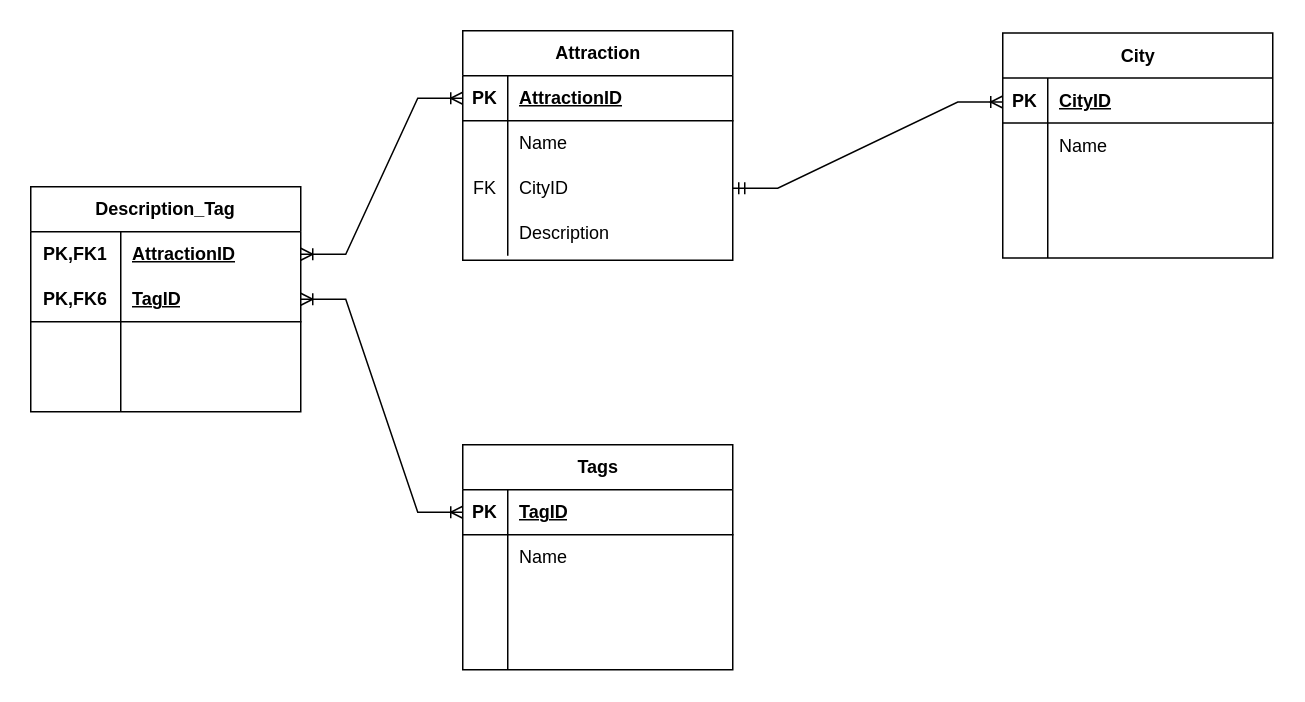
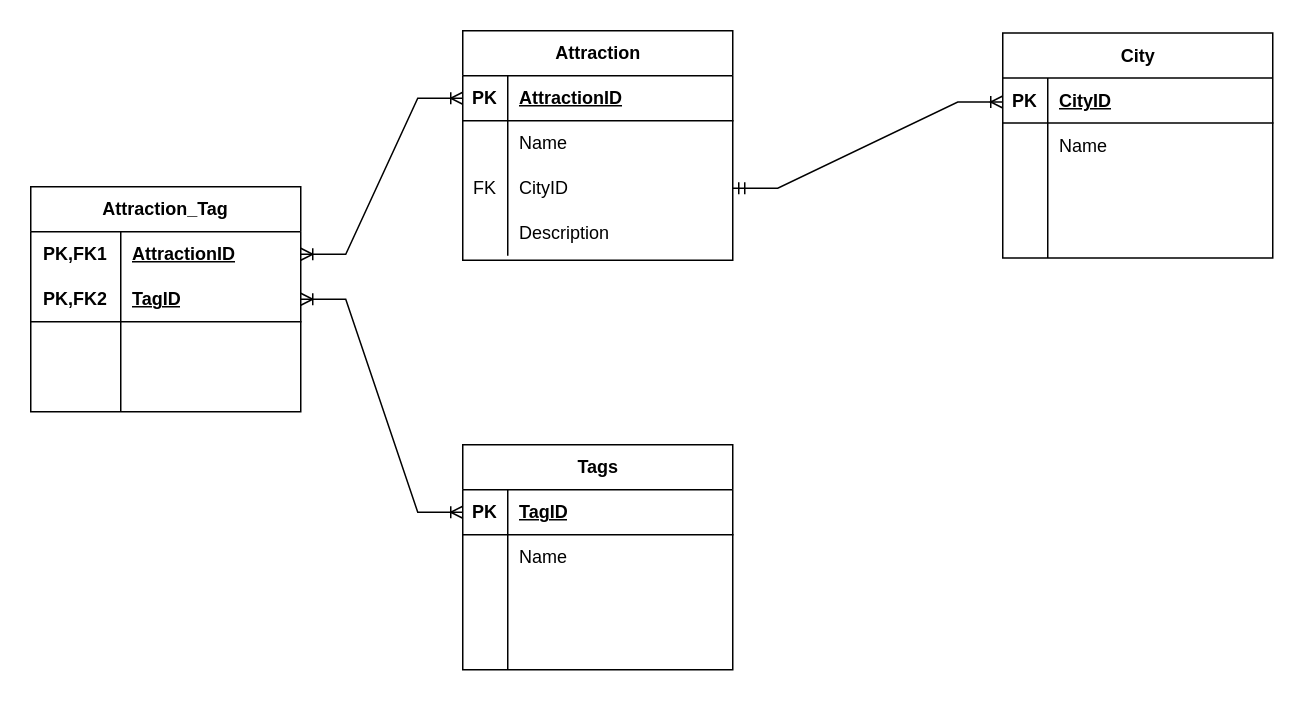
  <mxCell id="0" />
  <mxCell id="1" parent="0" />
  <mxCell id="2" value="Attraction" style="shape=table;startSize=30;container=1;collapsible=1;childLayout=tableLayout;fixedRows=1;rowLines=0;fontStyle=1;align=center;resizeLast=1;html=1;" parent="1" vertex="1"><mxGeometry x="308" y="20" width="180" height="153" as="geometry" /></mxCell>
  <mxCell id="3" value="" style="shape=tableRow;horizontal=0;startSize=0;swimlaneHead=0;swimlaneBody=0;fillColor=none;collapsible=0;dropTarget=0;points=[[0,0.5],[1,0.5]];portConstraint=eastwest;top=0;left=0;right=0;bottom=1;" parent="2" vertex="1"><mxGeometry y="30" width="180" height="30" as="geometry" /></mxCell>
  <mxCell id="4" value="PK" style="shape=partialRectangle;connectable=0;fillColor=none;top=0;left=0;bottom=0;right=0;fontStyle=1;overflow=hidden;whiteSpace=wrap;html=1;" parent="3" vertex="1"><mxGeometry width="30" height="30" as="geometry"><mxRectangle width="30" height="30" as="alternateBounds" /></mxGeometry></mxCell>
  <mxCell id="5" value="AttractionID" style="shape=partialRectangle;connectable=0;fillColor=none;top=0;left=0;bottom=0;right=0;align=left;spacingLeft=6;fontStyle=5;overflow=hidden;whiteSpace=wrap;html=1;" parent="3" vertex="1"><mxGeometry x="30" width="150" height="30" as="geometry"><mxRectangle width="150" height="30" as="alternateBounds" /></mxGeometry></mxCell>
  <mxCell id="6" value="" style="shape=tableRow;horizontal=0;startSize=0;swimlaneHead=0;swimlaneBody=0;fillColor=none;collapsible=0;dropTarget=0;points=[[0,0.5],[1,0.5]];portConstraint=eastwest;top=0;left=0;right=0;bottom=0;" parent="2" vertex="1"><mxGeometry y="60" width="180" height="30" as="geometry" /></mxCell>
  <mxCell id="7" value="" style="shape=partialRectangle;connectable=0;fillColor=none;top=0;left=0;bottom=0;right=0;editable=1;overflow=hidden;whiteSpace=wrap;html=1;" parent="6" vertex="1"><mxGeometry width="30" height="30" as="geometry"><mxRectangle width="30" height="30" as="alternateBounds" /></mxGeometry></mxCell>
  <mxCell id="8" value="Name" style="shape=partialRectangle;connectable=0;fillColor=none;top=0;left=0;bottom=0;right=0;align=left;spacingLeft=6;overflow=hidden;whiteSpace=wrap;html=1;" parent="6" vertex="1"><mxGeometry x="30" width="150" height="30" as="geometry"><mxRectangle width="150" height="30" as="alternateBounds" /></mxGeometry></mxCell>
  <mxCell id="9" value="" style="shape=tableRow;horizontal=0;startSize=0;swimlaneHead=0;swimlaneBody=0;fillColor=none;collapsible=0;dropTarget=0;points=[[0,0.5],[1,0.5]];portConstraint=eastwest;top=0;left=0;right=0;bottom=0;" parent="2" vertex="1"><mxGeometry y="90" width="180" height="30" as="geometry" /></mxCell>
  <mxCell id="10" value="FK" style="shape=partialRectangle;connectable=0;fillColor=none;top=0;left=0;bottom=0;right=0;editable=1;overflow=hidden;whiteSpace=wrap;html=1;" parent="9" vertex="1"><mxGeometry width="30" height="30" as="geometry"><mxRectangle width="30" height="30" as="alternateBounds" /></mxGeometry></mxCell>
  <mxCell id="11" value="CityID" style="shape=partialRectangle;connectable=0;fillColor=none;top=0;left=0;bottom=0;right=0;align=left;spacingLeft=6;overflow=hidden;whiteSpace=wrap;html=1;" parent="9" vertex="1"><mxGeometry x="30" width="150" height="30" as="geometry"><mxRectangle width="150" height="30" as="alternateBounds" /></mxGeometry></mxCell>
  <mxCell id="12" value="" style="shape=tableRow;horizontal=0;startSize=0;swimlaneHead=0;swimlaneBody=0;fillColor=none;collapsible=0;dropTarget=0;points=[[0,0.5],[1,0.5]];portConstraint=eastwest;top=0;left=0;right=0;bottom=0;" parent="2" vertex="1"><mxGeometry y="120" width="180" height="30" as="geometry" /></mxCell>
  <mxCell id="13" value="" style="shape=partialRectangle;connectable=0;fillColor=none;top=0;left=0;bottom=0;right=0;editable=1;overflow=hidden;whiteSpace=wrap;html=1;" parent="12" vertex="1"><mxGeometry width="30" height="30" as="geometry"><mxRectangle width="30" height="30" as="alternateBounds" /></mxGeometry></mxCell>
  <mxCell id="14" value="Description" style="shape=partialRectangle;connectable=0;fillColor=none;top=0;left=0;bottom=0;right=0;align=left;spacingLeft=6;overflow=hidden;whiteSpace=wrap;html=1;" parent="12" vertex="1"><mxGeometry x="30" width="150" height="30" as="geometry"><mxRectangle width="150" height="30" as="alternateBounds" /></mxGeometry></mxCell>
  <mxCell id="15" value="Tags" style="shape=table;startSize=30;container=1;collapsible=1;childLayout=tableLayout;fixedRows=1;rowLines=0;fontStyle=1;align=center;resizeLast=1;html=1;" parent="1" vertex="1"><mxGeometry x="308" y="296" width="180" height="150" as="geometry" /></mxCell>
  <mxCell id="16" value="" style="shape=tableRow;horizontal=0;startSize=0;swimlaneHead=0;swimlaneBody=0;fillColor=none;collapsible=0;dropTarget=0;points=[[0,0.5],[1,0.5]];portConstraint=eastwest;top=0;left=0;right=0;bottom=1;" parent="15" vertex="1"><mxGeometry y="30" width="180" height="30" as="geometry" /></mxCell>
  <mxCell id="17" value="PK" style="shape=partialRectangle;connectable=0;fillColor=none;top=0;left=0;bottom=0;right=0;fontStyle=1;overflow=hidden;whiteSpace=wrap;html=1;" parent="16" vertex="1"><mxGeometry width="30" height="30" as="geometry"><mxRectangle width="30" height="30" as="alternateBounds" /></mxGeometry></mxCell>
  <mxCell id="18" value="TagID" style="shape=partialRectangle;connectable=0;fillColor=none;top=0;left=0;bottom=0;right=0;align=left;spacingLeft=6;fontStyle=5;overflow=hidden;whiteSpace=wrap;html=1;" parent="16" vertex="1"><mxGeometry x="30" width="150" height="30" as="geometry"><mxRectangle width="150" height="30" as="alternateBounds" /></mxGeometry></mxCell>
  <mxCell id="19" value="" style="shape=tableRow;horizontal=0;startSize=0;swimlaneHead=0;swimlaneBody=0;fillColor=none;collapsible=0;dropTarget=0;points=[[0,0.5],[1,0.5]];portConstraint=eastwest;top=0;left=0;right=0;bottom=0;" parent="15" vertex="1"><mxGeometry y="60" width="180" height="30" as="geometry" /></mxCell>
  <mxCell id="20" value="" style="shape=partialRectangle;connectable=0;fillColor=none;top=0;left=0;bottom=0;right=0;editable=1;overflow=hidden;whiteSpace=wrap;html=1;" parent="19" vertex="1"><mxGeometry width="30" height="30" as="geometry"><mxRectangle width="30" height="30" as="alternateBounds" /></mxGeometry></mxCell>
  <mxCell id="21" value="Name" style="shape=partialRectangle;connectable=0;fillColor=none;top=0;left=0;bottom=0;right=0;align=left;spacingLeft=6;overflow=hidden;whiteSpace=wrap;html=1;" parent="19" vertex="1"><mxGeometry x="30" width="150" height="30" as="geometry"><mxRectangle width="150" height="30" as="alternateBounds" /></mxGeometry></mxCell>
  <mxCell id="22" value="" style="shape=tableRow;horizontal=0;startSize=0;swimlaneHead=0;swimlaneBody=0;fillColor=none;collapsible=0;dropTarget=0;points=[[0,0.5],[1,0.5]];portConstraint=eastwest;top=0;left=0;right=0;bottom=0;" parent="15" vertex="1"><mxGeometry y="90" width="180" height="30" as="geometry" /></mxCell>
  <mxCell id="23" value="" style="shape=partialRectangle;connectable=0;fillColor=none;top=0;left=0;bottom=0;right=0;editable=1;overflow=hidden;whiteSpace=wrap;html=1;" parent="22" vertex="1"><mxGeometry width="30" height="30" as="geometry"><mxRectangle width="30" height="30" as="alternateBounds" /></mxGeometry></mxCell>
  <mxCell id="24" value="" style="shape=partialRectangle;connectable=0;fillColor=none;top=0;left=0;bottom=0;right=0;align=left;spacingLeft=6;overflow=hidden;whiteSpace=wrap;html=1;" parent="22" vertex="1"><mxGeometry x="30" width="150" height="30" as="geometry"><mxRectangle width="150" height="30" as="alternateBounds" /></mxGeometry></mxCell>
  <mxCell id="25" value="" style="shape=tableRow;horizontal=0;startSize=0;swimlaneHead=0;swimlaneBody=0;fillColor=none;collapsible=0;dropTarget=0;points=[[0,0.5],[1,0.5]];portConstraint=eastwest;top=0;left=0;right=0;bottom=0;" parent="15" vertex="1"><mxGeometry y="120" width="180" height="30" as="geometry" /></mxCell>
  <mxCell id="26" value="" style="shape=partialRectangle;connectable=0;fillColor=none;top=0;left=0;bottom=0;right=0;editable=1;overflow=hidden;whiteSpace=wrap;html=1;" parent="25" vertex="1"><mxGeometry width="30" height="30" as="geometry"><mxRectangle width="30" height="30" as="alternateBounds" /></mxGeometry></mxCell>
  <mxCell id="27" value="" style="shape=partialRectangle;connectable=0;fillColor=none;top=0;left=0;bottom=0;right=0;align=left;spacingLeft=6;overflow=hidden;whiteSpace=wrap;html=1;" parent="25" vertex="1"><mxGeometry x="30" width="150" height="30" as="geometry"><mxRectangle width="150" height="30" as="alternateBounds" /></mxGeometry></mxCell>
- <mxCell id="28" value="Description_Tag" style="shape=table;startSize=30;container=1;collapsible=1;childLayout=tableLayout;fixedRows=1;rowLines=0;fontStyle=1;align=center;resizeLast=1;html=1;whiteSpace=wrap;" parent="1" vertex="1"><mxGeometry x="20" y="124" width="180" height="150" as="geometry" /></mxCell>
+ <mxCell id="28" value="Attraction_Tag" style="shape=table;startSize=30;container=1;collapsible=1;childLayout=tableLayout;fixedRows=1;rowLines=0;fontStyle=1;align=center;resizeLast=1;html=1;whiteSpace=wrap;" parent="1" vertex="1"><mxGeometry x="20" y="124" width="180" height="150" as="geometry" /></mxCell>
  <mxCell id="29" value="" style="shape=tableRow;horizontal=0;startSize=0;swimlaneHead=0;swimlaneBody=0;fillColor=none;collapsible=0;dropTarget=0;points=[[0,0.5],[1,0.5]];portConstraint=eastwest;top=0;left=0;right=0;bottom=0;html=1;" parent="28" vertex="1"><mxGeometry y="30" width="180" height="30" as="geometry" /></mxCell>
  <mxCell id="30" value="PK,FK1" style="shape=partialRectangle;connectable=0;fillColor=none;top=0;left=0;bottom=0;right=0;fontStyle=1;overflow=hidden;html=1;whiteSpace=wrap;" parent="29" vertex="1"><mxGeometry width="60" height="30" as="geometry"><mxRectangle width="60" height="30" as="alternateBounds" /></mxGeometry></mxCell>
  <mxCell id="31" value="AttractionID" style="shape=partialRectangle;connectable=0;fillColor=none;top=0;left=0;bottom=0;right=0;align=left;spacingLeft=6;fontStyle=5;overflow=hidden;html=1;whiteSpace=wrap;" parent="29" vertex="1"><mxGeometry x="60" width="120" height="30" as="geometry"><mxRectangle width="120" height="30" as="alternateBounds" /></mxGeometry></mxCell>
  <mxCell id="32" value="" style="shape=tableRow;horizontal=0;startSize=0;swimlaneHead=0;swimlaneBody=0;fillColor=none;collapsible=0;dropTarget=0;points=[[0,0.5],[1,0.5]];portConstraint=eastwest;top=0;left=0;right=0;bottom=1;html=1;" parent="28" vertex="1"><mxGeometry y="60" width="180" height="30" as="geometry" /></mxCell>
- <mxCell id="33" value="PK,FK6" style="shape=partialRectangle;connectable=0;fillColor=none;top=0;left=0;bottom=0;right=0;fontStyle=1;overflow=hidden;html=1;whiteSpace=wrap;" parent="32" vertex="1"><mxGeometry width="60" height="30" as="geometry"><mxRectangle width="60" height="30" as="alternateBounds" /></mxGeometry></mxCell>
+ <mxCell id="33" value="PK,FK2" style="shape=partialRectangle;connectable=0;fillColor=none;top=0;left=0;bottom=0;right=0;fontStyle=1;overflow=hidden;html=1;whiteSpace=wrap;" parent="32" vertex="1"><mxGeometry width="60" height="30" as="geometry"><mxRectangle width="60" height="30" as="alternateBounds" /></mxGeometry></mxCell>
  <mxCell id="34" value="TagID" style="shape=partialRectangle;connectable=0;fillColor=none;top=0;left=0;bottom=0;right=0;align=left;spacingLeft=6;fontStyle=5;overflow=hidden;html=1;whiteSpace=wrap;" parent="32" vertex="1"><mxGeometry x="60" width="120" height="30" as="geometry"><mxRectangle width="120" height="30" as="alternateBounds" /></mxGeometry></mxCell>
  <mxCell id="35" value="" style="shape=tableRow;horizontal=0;startSize=0;swimlaneHead=0;swimlaneBody=0;fillColor=none;collapsible=0;dropTarget=0;points=[[0,0.5],[1,0.5]];portConstraint=eastwest;top=0;left=0;right=0;bottom=0;html=1;" parent="28" vertex="1"><mxGeometry y="90" width="180" height="30" as="geometry" /></mxCell>
  <mxCell id="36" value="" style="shape=partialRectangle;connectable=0;fillColor=none;top=0;left=0;bottom=0;right=0;editable=1;overflow=hidden;html=1;whiteSpace=wrap;" parent="35" vertex="1"><mxGeometry width="60" height="30" as="geometry"><mxRectangle width="60" height="30" as="alternateBounds" /></mxGeometry></mxCell>
  <mxCell id="37" value="" style="shape=partialRectangle;connectable=0;fillColor=none;top=0;left=0;bottom=0;right=0;align=left;spacingLeft=6;overflow=hidden;html=1;whiteSpace=wrap;" parent="35" vertex="1"><mxGeometry x="60" width="120" height="30" as="geometry"><mxRectangle width="120" height="30" as="alternateBounds" /></mxGeometry></mxCell>
  <mxCell id="38" value="" style="shape=tableRow;horizontal=0;startSize=0;swimlaneHead=0;swimlaneBody=0;fillColor=none;collapsible=0;dropTarget=0;points=[[0,0.5],[1,0.5]];portConstraint=eastwest;top=0;left=0;right=0;bottom=0;html=1;" parent="28" vertex="1"><mxGeometry y="120" width="180" height="30" as="geometry" /></mxCell>
  <mxCell id="39" value="" style="shape=partialRectangle;connectable=0;fillColor=none;top=0;left=0;bottom=0;right=0;editable=1;overflow=hidden;html=1;whiteSpace=wrap;" parent="38" vertex="1"><mxGeometry width="60" height="30" as="geometry"><mxRectangle width="60" height="30" as="alternateBounds" /></mxGeometry></mxCell>
  <mxCell id="40" value="" style="shape=partialRectangle;connectable=0;fillColor=none;top=0;left=0;bottom=0;right=0;align=left;spacingLeft=6;overflow=hidden;html=1;whiteSpace=wrap;" parent="38" vertex="1"><mxGeometry x="60" width="120" height="30" as="geometry"><mxRectangle width="120" height="30" as="alternateBounds" /></mxGeometry></mxCell>
  <mxCell id="41" value="City" style="shape=table;startSize=30;container=1;collapsible=1;childLayout=tableLayout;fixedRows=1;rowLines=0;fontStyle=1;align=center;resizeLast=1;html=1;" vertex="1" parent="1"><mxGeometry x="668" y="21.5" width="180" height="150" as="geometry" /></mxCell>
  <mxCell id="42" value="" style="shape=tableRow;horizontal=0;startSize=0;swimlaneHead=0;swimlaneBody=0;fillColor=none;collapsible=0;dropTarget=0;points=[[0,0.5],[1,0.5]];portConstraint=eastwest;top=0;left=0;right=0;bottom=1;" vertex="1" parent="41"><mxGeometry y="30" width="180" height="30" as="geometry" /></mxCell>
  <mxCell id="43" value="PK" style="shape=partialRectangle;connectable=0;fillColor=none;top=0;left=0;bottom=0;right=0;fontStyle=1;overflow=hidden;whiteSpace=wrap;html=1;" vertex="1" parent="42"><mxGeometry width="30" height="30" as="geometry"><mxRectangle width="30" height="30" as="alternateBounds" /></mxGeometry></mxCell>
  <mxCell id="44" value="CityID" style="shape=partialRectangle;connectable=0;fillColor=none;top=0;left=0;bottom=0;right=0;align=left;spacingLeft=6;fontStyle=5;overflow=hidden;whiteSpace=wrap;html=1;" vertex="1" parent="42"><mxGeometry x="30" width="150" height="30" as="geometry"><mxRectangle width="150" height="30" as="alternateBounds" /></mxGeometry></mxCell>
  <mxCell id="45" value="" style="shape=tableRow;horizontal=0;startSize=0;swimlaneHead=0;swimlaneBody=0;fillColor=none;collapsible=0;dropTarget=0;points=[[0,0.5],[1,0.5]];portConstraint=eastwest;top=0;left=0;right=0;bottom=0;" vertex="1" parent="41"><mxGeometry y="60" width="180" height="30" as="geometry" /></mxCell>
  <mxCell id="46" value="" style="shape=partialRectangle;connectable=0;fillColor=none;top=0;left=0;bottom=0;right=0;editable=1;overflow=hidden;whiteSpace=wrap;html=1;" vertex="1" parent="45"><mxGeometry width="30" height="30" as="geometry"><mxRectangle width="30" height="30" as="alternateBounds" /></mxGeometry></mxCell>
  <mxCell id="47" value="Name" style="shape=partialRectangle;connectable=0;fillColor=none;top=0;left=0;bottom=0;right=0;align=left;spacingLeft=6;overflow=hidden;whiteSpace=wrap;html=1;" vertex="1" parent="45"><mxGeometry x="30" width="150" height="30" as="geometry"><mxRectangle width="150" height="30" as="alternateBounds" /></mxGeometry></mxCell>
  <mxCell id="48" value="" style="shape=tableRow;horizontal=0;startSize=0;swimlaneHead=0;swimlaneBody=0;fillColor=none;collapsible=0;dropTarget=0;points=[[0,0.5],[1,0.5]];portConstraint=eastwest;top=0;left=0;right=0;bottom=0;" vertex="1" parent="41"><mxGeometry y="90" width="180" height="30" as="geometry" /></mxCell>
  <mxCell id="49" value="" style="shape=partialRectangle;connectable=0;fillColor=none;top=0;left=0;bottom=0;right=0;editable=1;overflow=hidden;whiteSpace=wrap;html=1;" vertex="1" parent="48"><mxGeometry width="30" height="30" as="geometry"><mxRectangle width="30" height="30" as="alternateBounds" /></mxGeometry></mxCell>
  <mxCell id="50" value="" style="shape=partialRectangle;connectable=0;fillColor=none;top=0;left=0;bottom=0;right=0;align=left;spacingLeft=6;overflow=hidden;whiteSpace=wrap;html=1;" vertex="1" parent="48"><mxGeometry x="30" width="150" height="30" as="geometry"><mxRectangle width="150" height="30" as="alternateBounds" /></mxGeometry></mxCell>
  <mxCell id="51" value="" style="shape=tableRow;horizontal=0;startSize=0;swimlaneHead=0;swimlaneBody=0;fillColor=none;collapsible=0;dropTarget=0;points=[[0,0.5],[1,0.5]];portConstraint=eastwest;top=0;left=0;right=0;bottom=0;" vertex="1" parent="41"><mxGeometry y="120" width="180" height="30" as="geometry" /></mxCell>
  <mxCell id="52" value="" style="shape=partialRectangle;connectable=0;fillColor=none;top=0;left=0;bottom=0;right=0;editable=1;overflow=hidden;whiteSpace=wrap;html=1;" vertex="1" parent="51"><mxGeometry width="30" height="30" as="geometry"><mxRectangle width="30" height="30" as="alternateBounds" /></mxGeometry></mxCell>
  <mxCell id="53" value="" style="shape=partialRectangle;connectable=0;fillColor=none;top=0;left=0;bottom=0;right=0;align=left;spacingLeft=6;overflow=hidden;whiteSpace=wrap;html=1;" vertex="1" parent="51"><mxGeometry x="30" width="150" height="30" as="geometry"><mxRectangle width="150" height="30" as="alternateBounds" /></mxGeometry></mxCell>
  <mxCell id="54" value="" style="edgeStyle=entityRelationEdgeStyle;fontSize=12;html=1;endArrow=ERoneToMany;startArrow=ERmandOne;rounded=0;entryX=0;entryY=0.533;entryDx=0;entryDy=0;entryPerimeter=0;" edge="1" parent="1" source="9" target="42"><mxGeometry width="100" height="100" relative="1" as="geometry"><mxPoint x="488" y="125.5" as="sourcePoint" /><mxPoint x="661" y="67.5" as="targetPoint" /></mxGeometry></mxCell>
  <mxCell id="55" value="" style="edgeStyle=entityRelationEdgeStyle;fontSize=12;html=1;endArrow=ERoneToMany;startArrow=ERoneToMany;rounded=0;exitX=1;exitY=0.5;exitDx=0;exitDy=0;" edge="1" parent="1" source="29"><mxGeometry width="100" height="100" relative="1" as="geometry"><mxPoint x="208" y="165" as="sourcePoint" /><mxPoint x="308" y="65" as="targetPoint" /></mxGeometry></mxCell>
  <mxCell id="56" value="" style="edgeStyle=entityRelationEdgeStyle;fontSize=12;html=1;endArrow=ERoneToMany;startArrow=ERoneToMany;rounded=0;entryX=0;entryY=0.5;entryDx=0;entryDy=0;exitX=1;exitY=0.5;exitDx=0;exitDy=0;" edge="1" parent="1" source="32" target="16"><mxGeometry width="100" height="100" relative="1" as="geometry"><mxPoint x="176" y="456" as="sourcePoint" /><mxPoint x="276" y="356" as="targetPoint" /></mxGeometry></mxCell>
